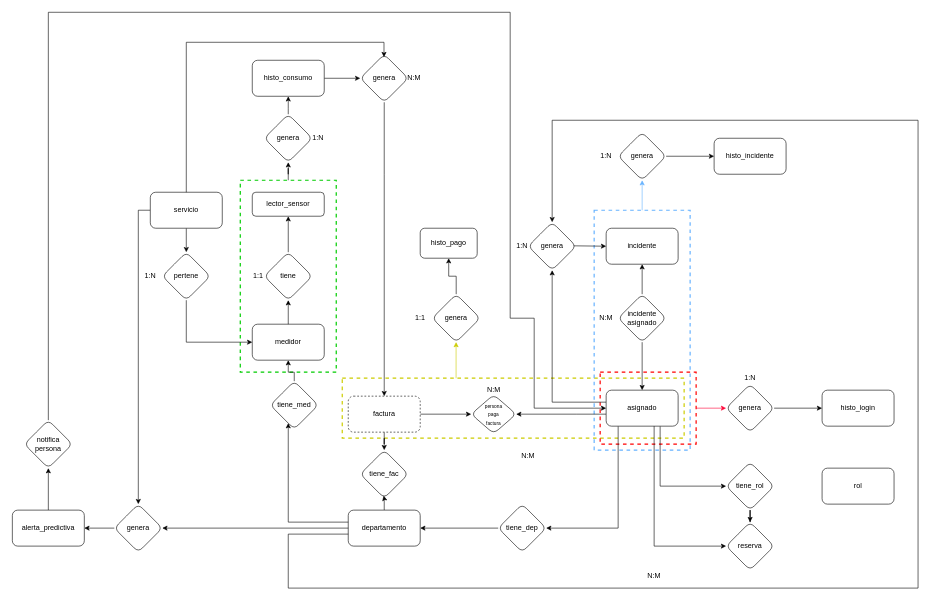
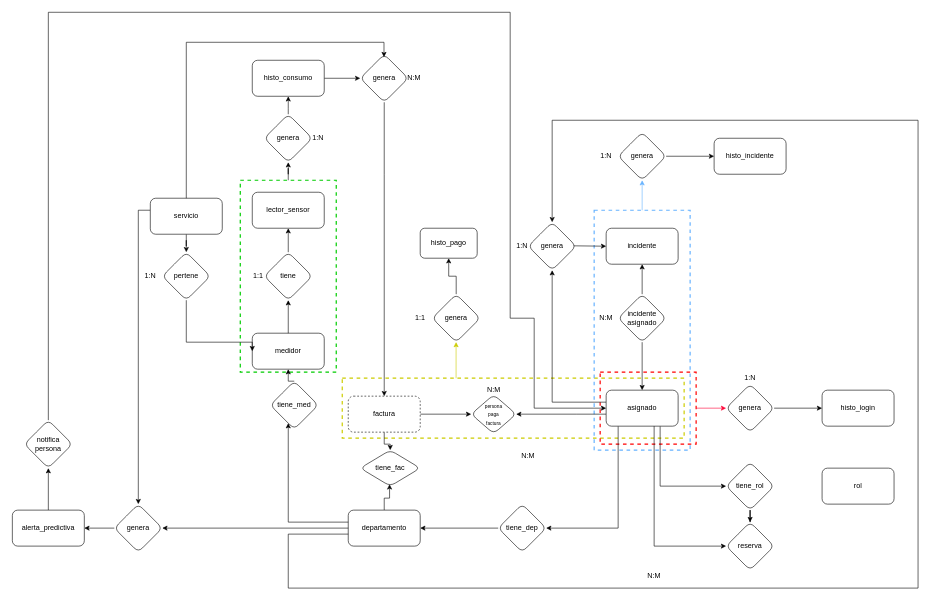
  <mxCell id="0" />
  <mxCell id="1" parent="0" />
  <mxCell id="2" value="" style="rounded=0;whiteSpace=wrap;html=1;fillColor=none;strokeColor=light-dark(#00CC00,#EDEDED);dashed=1;strokeWidth=2;" parent="1" vertex="1"><mxGeometry x="400" y="300" width="160" height="320" as="geometry" /></mxCell>
  <mxCell id="3" value="" style="rounded=0;whiteSpace=wrap;html=1;fillColor=none;strokeColor=#CCCC00;dashed=1;strokeWidth=2;" parent="1" vertex="1"><mxGeometry x="570" y="630" width="570" height="100" as="geometry" /></mxCell>
  <mxCell id="4" style="edgeStyle=orthogonalEdgeStyle;rounded=0;orthogonalLoop=1;jettySize=auto;html=1;" parent="1" source="2" target="50" edge="1"><mxGeometry relative="1" as="geometry" /></mxCell>
  <mxCell id="5" value="" style="rounded=0;whiteSpace=wrap;html=1;fillColor=none;strokeColor=light-dark(#66B2FF,#EDEDED);dashed=1;strokeWidth=2;" parent="1" vertex="1"><mxGeometry x="990" y="350" width="160" height="400" as="geometry" /></mxCell>
  <mxCell id="6" value="" style="rounded=0;whiteSpace=wrap;html=1;fillColor=none;strokeColor=light-dark(#ff0000, #ededed);strokeWidth=2;dashed=1;" parent="1" vertex="1"><mxGeometry x="1000" y="620" width="160" height="120" as="geometry" /></mxCell>
  <mxCell id="7" value="" style="edgeStyle=orthogonalEdgeStyle;rounded=0;orthogonalLoop=1;jettySize=auto;html=1;" parent="1" source="11" target="13" edge="1"><mxGeometry relative="1" as="geometry"><Array as="points"><mxPoint x="1100" y="810" /></Array></mxGeometry></mxCell>
  <mxCell id="8" value="" style="edgeStyle=orthogonalEdgeStyle;rounded=0;orthogonalLoop=1;jettySize=auto;html=1;" parent="1" source="11" target="16" edge="1"><mxGeometry relative="1" as="geometry"><Array as="points"><mxPoint x="1030" y="880" /></Array></mxGeometry></mxCell>
  <mxCell id="9" value="" style="edgeStyle=orthogonalEdgeStyle;rounded=0;orthogonalLoop=1;jettySize=auto;html=1;" parent="1" source="11" target="28" edge="1"><mxGeometry relative="1" as="geometry"><Array as="points"><mxPoint x="920" y="670" /></Array></mxGeometry></mxCell>
  <mxCell id="10" style="edgeStyle=orthogonalEdgeStyle;rounded=0;orthogonalLoop=1;jettySize=auto;html=1;" parent="1" source="11" target="58" edge="1"><mxGeometry relative="1" as="geometry"><Array as="points"><mxPoint x="960" y="690" /><mxPoint x="960" y="690" /></Array></mxGeometry></mxCell>
  <mxCell id="11" value="asignado" style="rounded=1;whiteSpace=wrap;html=1;" parent="1" vertex="1"><mxGeometry x="1010" y="650" width="120" height="60" as="geometry" /></mxCell>
  <mxCell id="12" value="" style="edgeStyle=orthogonalEdgeStyle;rounded=0;orthogonalLoop=1;jettySize=auto;html=1;" parent="1" source="13" target="31" edge="1"><mxGeometry relative="1" as="geometry" /></mxCell>
  <mxCell id="13" value="tiene_rol" style="rhombus;whiteSpace=wrap;html=1;rounded=1;" parent="1" vertex="1"><mxGeometry x="1210" y="770" width="80" height="80" as="geometry" /></mxCell>
  <mxCell id="14" value="rol" style="whiteSpace=wrap;html=1;rounded=1;" parent="1" vertex="1"><mxGeometry x="1370" y="780" width="120" height="60" as="geometry" /></mxCell>
  <mxCell id="15" value="" style="edgeStyle=orthogonalEdgeStyle;rounded=0;orthogonalLoop=1;jettySize=auto;html=1;" parent="1" source="16" target="22" edge="1"><mxGeometry relative="1" as="geometry" /></mxCell>
  <mxCell id="16" value="tiene_dep" style="rhombus;whiteSpace=wrap;html=1;rounded=1;" parent="1" vertex="1"><mxGeometry x="830" y="840" width="80" height="80" as="geometry" /></mxCell>
  <mxCell id="17" style="edgeStyle=orthogonalEdgeStyle;rounded=0;orthogonalLoop=1;jettySize=auto;html=1;strokeColor=#FF0336;" parent="1" source="6" target="19" edge="1"><mxGeometry relative="1" as="geometry" /></mxCell>
  <mxCell id="18" value="" style="edgeStyle=orthogonalEdgeStyle;rounded=0;orthogonalLoop=1;jettySize=auto;html=1;" parent="1" source="19" target="20" edge="1"><mxGeometry relative="1" as="geometry" /></mxCell>
  <mxCell id="19" value="genera" style="rhombus;whiteSpace=wrap;html=1;rounded=1;" parent="1" vertex="1"><mxGeometry x="1210" y="640" width="80" height="80" as="geometry" /></mxCell>
  <mxCell id="20" value="histo_login" style="whiteSpace=wrap;html=1;rounded=1;" parent="1" vertex="1"><mxGeometry x="1370" y="650" width="120" height="60" as="geometry" /></mxCell>
  <mxCell id="21" style="edgeStyle=orthogonalEdgeStyle;rounded=0;orthogonalLoop=1;jettySize=auto;html=1;entryX=0.489;entryY=0.949;entryDx=0;entryDy=0;entryPerimeter=0;" parent="1" source="22" target="76" edge="1"><mxGeometry relative="1" as="geometry"><mxPoint x="560" y="780" as="targetPoint" /></mxGeometry></mxCell>
  <mxCell id="22" value="departamento" style="whiteSpace=wrap;html=1;rounded=1;" parent="1" vertex="1"><mxGeometry x="580" y="850" width="120" height="60" as="geometry" /></mxCell>
  <mxCell id="23" value="incidente" style="whiteSpace=wrap;html=1;rounded=1;" parent="1" vertex="1"><mxGeometry x="1010" y="380" width="120" height="60" as="geometry" /></mxCell>
  <mxCell id="24" style="edgeStyle=orthogonalEdgeStyle;rounded=0;orthogonalLoop=1;jettySize=auto;html=1;entryX=0.5;entryY=0;entryDx=0;entryDy=0;" parent="1" source="26" target="11" edge="1"><mxGeometry relative="1" as="geometry"><Array as="points"><mxPoint x="1070" y="530" /></Array></mxGeometry></mxCell>
  <mxCell id="25" style="edgeStyle=orthogonalEdgeStyle;rounded=0;orthogonalLoop=1;jettySize=auto;html=1;" parent="1" source="26" target="23" edge="1"><mxGeometry relative="1" as="geometry" /></mxCell>
  <mxCell id="26" value="incidente&lt;br&gt;asignado" style="rhombus;whiteSpace=wrap;html=1;rounded=1;" parent="1" vertex="1"><mxGeometry x="1030" y="490" width="80" height="80" as="geometry" /></mxCell>
  <mxCell id="27" style="edgeStyle=orthogonalEdgeStyle;rounded=0;orthogonalLoop=1;jettySize=auto;html=1;entryX=0;entryY=0.5;entryDx=0;entryDy=0;exitX=0.942;exitY=0.492;exitDx=0;exitDy=0;exitPerimeter=0;" parent="1" source="28" target="23" edge="1"><mxGeometry relative="1" as="geometry"><Array as="points"><mxPoint x="960" y="409" /><mxPoint x="1010" y="410" /></Array></mxGeometry></mxCell>
  <mxCell id="28" value="genera" style="rhombus;whiteSpace=wrap;html=1;rounded=1;" parent="1" vertex="1"><mxGeometry x="880" y="370" width="80" height="80" as="geometry" /></mxCell>
  <mxCell id="29" style="edgeStyle=orthogonalEdgeStyle;rounded=0;orthogonalLoop=1;jettySize=auto;html=1;" parent="1" source="22" target="28" edge="1"><mxGeometry relative="1" as="geometry"><Array as="points"><mxPoint x="480" y="890" /><mxPoint x="480" y="980" /><mxPoint x="1530" y="980" /><mxPoint x="1530" y="200" /><mxPoint x="920" y="200" /></Array></mxGeometry></mxCell>
  <mxCell id="30" style="edgeStyle=orthogonalEdgeStyle;rounded=0;orthogonalLoop=1;jettySize=auto;html=1;endArrow=none;endFill=0;startArrow=classic;startFill=1;" parent="1" source="31" target="11" edge="1"><mxGeometry relative="1" as="geometry"><Array as="points"><mxPoint x="1090" y="910" /></Array></mxGeometry></mxCell>
  <mxCell id="31" value="reserva" style="rhombus;whiteSpace=wrap;html=1;rounded=1;" parent="1" vertex="1"><mxGeometry x="1210" y="870" width="80" height="80" as="geometry" /></mxCell>
  <mxCell id="32" style="edgeStyle=orthogonalEdgeStyle;rounded=0;orthogonalLoop=1;jettySize=auto;html=1;strokeColor=#66B2FF;" parent="1" source="5" target="34" edge="1"><mxGeometry relative="1" as="geometry" /></mxCell>
  <mxCell id="33" value="" style="edgeStyle=orthogonalEdgeStyle;rounded=0;orthogonalLoop=1;jettySize=auto;html=1;" parent="1" source="34" target="35" edge="1"><mxGeometry relative="1" as="geometry" /></mxCell>
  <mxCell id="34" value="genera" style="rhombus;whiteSpace=wrap;html=1;rounded=1;" parent="1" vertex="1"><mxGeometry x="1030" y="220" width="80" height="80" as="geometry" /></mxCell>
  <mxCell id="35" value="histo_incidente" style="whiteSpace=wrap;html=1;rounded=1;" parent="1" vertex="1"><mxGeometry x="1190" y="230" width="120" height="60" as="geometry" /></mxCell>
  <mxCell id="36" value="" style="edgeStyle=orthogonalEdgeStyle;rounded=0;orthogonalLoop=1;jettySize=auto;html=1;startArrow=classic;startFill=1;endArrow=none;endFill=0;" parent="1" source="37" target="39" edge="1"><mxGeometry relative="1" as="geometry" /></mxCell>
- <mxCell id="37" value="medidor" style="whiteSpace=wrap;html=1;rounded=1;" parent="1" vertex="1"><mxGeometry x="420" y="540" width="120" height="60" as="geometry" /></mxCell>
+ <mxCell id="37" value="medidor" style="whiteSpace=wrap;html=1;rounded=1;" parent="1" vertex="1"><mxGeometry x="420" y="555" width="120" height="60" as="geometry" /></mxCell>
  <mxCell id="38" style="edgeStyle=orthogonalEdgeStyle;rounded=0;orthogonalLoop=1;jettySize=auto;html=1;startArrow=classic;startFill=1;endArrow=none;endFill=0;" parent="1" source="39" edge="1"><mxGeometry relative="1" as="geometry"><Array as="points"><mxPoint x="480" y="870" /><mxPoint x="580" y="870" /></Array><mxPoint x="580" y="870" as="targetPoint" /></mxGeometry></mxCell>
  <mxCell id="39" value="tiene_med" style="rhombus;whiteSpace=wrap;html=1;rounded=1;" parent="1" vertex="1"><mxGeometry x="450" y="635" width="80" height="80" as="geometry" /></mxCell>
  <mxCell id="40" value="" style="edgeStyle=orthogonalEdgeStyle;rounded=0;orthogonalLoop=1;jettySize=auto;html=1;startArrow=classic;startFill=1;endArrow=none;endFill=0;" parent="1" source="41" target="43" edge="1"><mxGeometry relative="1" as="geometry" /></mxCell>
- <mxCell id="41" value="lector_sensor" style="rounded=1;whiteSpace=wrap;html=1;" parent="1" vertex="1"><mxGeometry x="420" y="320" width="120" height="40" as="geometry" /></mxCell>
+ <mxCell id="41" value="lector_sensor" style="rounded=1;whiteSpace=wrap;html=1;" parent="1" vertex="1"><mxGeometry x="420" y="320" width="120" height="60" as="geometry" /></mxCell>
  <mxCell id="42" value="" style="edgeStyle=orthogonalEdgeStyle;rounded=0;orthogonalLoop=1;jettySize=auto;html=1;startArrow=classic;startFill=1;endArrow=none;endFill=0;" parent="1" source="43" target="37" edge="1"><mxGeometry relative="1" as="geometry" /></mxCell>
  <mxCell id="43" value="tiene" style="rhombus;whiteSpace=wrap;html=1;rounded=1;" parent="1" vertex="1"><mxGeometry x="440" y="420" width="80" height="80" as="geometry" /></mxCell>
  <mxCell id="44" style="edgeStyle=orthogonalEdgeStyle;rounded=0;orthogonalLoop=1;jettySize=auto;html=1;" parent="1" source="46" target="48" edge="1"><mxGeometry relative="1" as="geometry" /></mxCell>
  <mxCell id="45" style="edgeStyle=orthogonalEdgeStyle;rounded=0;orthogonalLoop=1;jettySize=auto;html=1;entryX=0.5;entryY=0;entryDx=0;entryDy=0;" parent="1" source="46" target="81" edge="1"><mxGeometry relative="1" as="geometry"><Array as="points"><mxPoint x="230" y="350" /><mxPoint x="230" y="840" /></Array></mxGeometry></mxCell>
- <mxCell id="46" value="servicio" style="rounded=1;whiteSpace=wrap;html=1;" parent="1" vertex="1"><mxGeometry x="250" y="320" width="120" height="60" as="geometry" /></mxCell>
+ <mxCell id="46" value="servicio" style="rounded=1;whiteSpace=wrap;html=1;" parent="1" vertex="1"><mxGeometry x="250" y="330" width="120" height="60" as="geometry" /></mxCell>
  <mxCell id="47" style="edgeStyle=orthogonalEdgeStyle;rounded=0;orthogonalLoop=1;jettySize=auto;html=1;entryX=0;entryY=0.5;entryDx=0;entryDy=0;" parent="1" source="48" target="37" edge="1"><mxGeometry relative="1" as="geometry"><mxPoint x="330" y="590" as="targetPoint" /><Array as="points"><mxPoint x="310" y="570" /></Array></mxGeometry></mxCell>
  <mxCell id="48" value="pertene" style="rhombus;whiteSpace=wrap;html=1;rounded=1;" parent="1" vertex="1"><mxGeometry x="270" y="420" width="80" height="80" as="geometry" /></mxCell>
  <mxCell id="49" value="" style="edgeStyle=orthogonalEdgeStyle;rounded=0;orthogonalLoop=1;jettySize=auto;html=1;exitX=0.5;exitY=0;exitDx=0;exitDy=0;" parent="1" source="50" target="52" edge="1"><mxGeometry relative="1" as="geometry"><Array as="points"><mxPoint x="480" y="180" /><mxPoint x="480" y="180" /></Array></mxGeometry></mxCell>
  <mxCell id="50" value="genera" style="rhombus;whiteSpace=wrap;html=1;rounded=1;" parent="1" vertex="1"><mxGeometry x="440" y="190" width="80" height="80" as="geometry" /></mxCell>
  <mxCell id="51" style="edgeStyle=orthogonalEdgeStyle;rounded=0;orthogonalLoop=1;jettySize=auto;html=1;" parent="1" source="52" target="54" edge="1"><mxGeometry relative="1" as="geometry" /></mxCell>
  <mxCell id="52" value="histo_consumo" style="whiteSpace=wrap;html=1;rounded=1;" parent="1" vertex="1"><mxGeometry x="420" y="100" width="120" height="60" as="geometry" /></mxCell>
  <mxCell id="53" style="edgeStyle=orthogonalEdgeStyle;rounded=0;orthogonalLoop=1;jettySize=auto;html=1;" parent="1" source="54" target="57" edge="1"><mxGeometry relative="1" as="geometry"><Array as="points"><mxPoint x="640" y="290" /><mxPoint x="640" y="290" /></Array></mxGeometry></mxCell>
  <mxCell id="54" value="genera" style="rhombus;whiteSpace=wrap;html=1;rounded=1;" parent="1" vertex="1"><mxGeometry x="600" y="90" width="80" height="80" as="geometry" /></mxCell>
  <mxCell id="55" value="" style="edgeStyle=orthogonalEdgeStyle;rounded=0;orthogonalLoop=1;jettySize=auto;html=1;" parent="1" source="57" target="58" edge="1"><mxGeometry relative="1" as="geometry" /></mxCell>
  <mxCell id="56" style="edgeStyle=orthogonalEdgeStyle;rounded=0;orthogonalLoop=1;jettySize=auto;html=1;" parent="1" source="57" target="76" edge="1"><mxGeometry relative="1" as="geometry" /></mxCell>
  <mxCell id="57" value="factura" style="whiteSpace=wrap;html=1;rounded=1;dashed=1;" parent="1" vertex="1"><mxGeometry x="580" y="660" width="120" height="60" as="geometry" /></mxCell>
  <mxCell id="58" value="&lt;font style=&quot;font-size: 8px;&quot;&gt;persona&lt;/font&gt;&lt;div&gt;&lt;font style=&quot;font-size: 8px;&quot;&gt;paga&lt;/font&gt;&lt;/div&gt;&lt;div&gt;&lt;font style=&quot;font-size: 8px;&quot;&gt;factura&lt;/font&gt;&lt;/div&gt;" style="rhombus;whiteSpace=wrap;html=1;rounded=1;" parent="1" vertex="1"><mxGeometry x="785" y="657.5" width="75" height="65" as="geometry" /></mxCell>
  <mxCell id="59" style="edgeStyle=orthogonalEdgeStyle;rounded=0;orthogonalLoop=1;jettySize=auto;html=1;entryX=0.495;entryY=0.058;entryDx=0;entryDy=0;entryPerimeter=0;" parent="1" source="46" target="54" edge="1"><mxGeometry relative="1" as="geometry"><Array as="points"><mxPoint x="310" y="70" /><mxPoint x="640" y="70" /></Array></mxGeometry></mxCell>
  <mxCell id="60" style="edgeStyle=orthogonalEdgeStyle;rounded=0;orthogonalLoop=1;jettySize=auto;html=1;exitX=0.333;exitY=0.001;exitDx=0;exitDy=0;exitPerimeter=0;strokeColor=#CCCC00;" parent="1" source="3" target="62" edge="1"><mxGeometry relative="1" as="geometry"><Array as="points"><mxPoint x="760" y="629" /><mxPoint x="760" y="629" /></Array></mxGeometry></mxCell>
  <mxCell id="61" value="" style="edgeStyle=orthogonalEdgeStyle;rounded=0;orthogonalLoop=1;jettySize=auto;html=1;" parent="1" source="62" target="63" edge="1"><mxGeometry relative="1" as="geometry" /></mxCell>
  <mxCell id="62" value="genera" style="rhombus;whiteSpace=wrap;html=1;rounded=1;" parent="1" vertex="1"><mxGeometry x="720" y="490" width="80" height="80" as="geometry" /></mxCell>
  <mxCell id="63" value="histo_pago" style="whiteSpace=wrap;html=1;rounded=1;" parent="1" vertex="1"><mxGeometry x="700" y="380" width="95" height="50" as="geometry" /></mxCell>
  <mxCell id="64" value="1:N" style="text;html=1;align=center;verticalAlign=middle;whiteSpace=wrap;rounded=0;" parent="1" vertex="1"><mxGeometry x="1230" y="620" width="40" height="20" as="geometry" /></mxCell>
  <mxCell id="65" value="N:M" style="text;html=1;align=center;verticalAlign=middle;whiteSpace=wrap;rounded=0;" parent="1" vertex="1"><mxGeometry x="1070" y="950" width="40" height="20" as="geometry" /></mxCell>
  <mxCell id="66" value="N:M" style="text;html=1;align=center;verticalAlign=middle;whiteSpace=wrap;rounded=0;" parent="1" vertex="1"><mxGeometry x="860" y="750" width="40" height="20" as="geometry" /></mxCell>
  <mxCell id="67" value="N:M" style="text;html=1;align=center;verticalAlign=middle;whiteSpace=wrap;rounded=0;" parent="1" vertex="1"><mxGeometry x="990" y="520" width="40" height="20" as="geometry" /></mxCell>
  <mxCell id="68" value="N:M" style="text;html=1;align=center;verticalAlign=middle;whiteSpace=wrap;rounded=0;" parent="1" vertex="1"><mxGeometry x="802.5" y="640" width="40" height="20" as="geometry" /></mxCell>
  <mxCell id="69" value="1:1" style="text;html=1;align=center;verticalAlign=middle;whiteSpace=wrap;rounded=0;" parent="1" vertex="1"><mxGeometry x="680" y="520" width="40" height="20" as="geometry" /></mxCell>
  <mxCell id="70" value="1:N" style="text;html=1;align=center;verticalAlign=middle;whiteSpace=wrap;rounded=0;" parent="1" vertex="1"><mxGeometry x="850" y="400" width="40" height="20" as="geometry" /></mxCell>
  <mxCell id="71" value="1:N" style="text;html=1;align=center;verticalAlign=middle;whiteSpace=wrap;rounded=0;" parent="1" vertex="1"><mxGeometry x="990" y="250" width="40" height="20" as="geometry" /></mxCell>
  <mxCell id="72" value="N:M" style="text;html=1;align=center;verticalAlign=middle;whiteSpace=wrap;rounded=0;" parent="1" vertex="1"><mxGeometry x="670" y="120" width="40" height="20" as="geometry" /></mxCell>
  <mxCell id="73" value="1:N" style="text;html=1;align=center;verticalAlign=middle;whiteSpace=wrap;rounded=0;" parent="1" vertex="1"><mxGeometry x="510" y="220" width="40" height="20" as="geometry" /></mxCell>
  <mxCell id="74" value="1:N" style="text;html=1;align=center;verticalAlign=middle;whiteSpace=wrap;rounded=0;" parent="1" vertex="1"><mxGeometry x="230" y="450" width="40" height="20" as="geometry" /></mxCell>
  <mxCell id="75" value="1:1" style="text;html=1;align=center;verticalAlign=middle;whiteSpace=wrap;rounded=0;" parent="1" vertex="1"><mxGeometry x="410" y="450" width="40" height="20" as="geometry" /></mxCell>
- <mxCell id="76" value="tiene_fac" style="rhombus;whiteSpace=wrap;html=1;rounded=1;" parent="1" vertex="1"><mxGeometry x="600" y="750" width="80" height="80" as="geometry" /></mxCell>
+ <mxCell id="76" value="tiene_fac" style="rhombus;whiteSpace=wrap;html=1;rounded=1;" parent="1" vertex="1"><mxGeometry x="600" y="750" width="100" height="60" as="geometry" /></mxCell>
  <mxCell id="77" value="" style="edgeStyle=orthogonalEdgeStyle;rounded=0;orthogonalLoop=1;jettySize=auto;html=1;" parent="1" source="78" target="83" edge="1"><mxGeometry relative="1" as="geometry" /></mxCell>
  <mxCell id="78" value="alerta_predictiva" style="rounded=1;whiteSpace=wrap;html=1;" parent="1" vertex="1"><mxGeometry x="20" y="850" width="120" height="60" as="geometry" /></mxCell>
  <mxCell id="79" style="edgeStyle=orthogonalEdgeStyle;rounded=0;orthogonalLoop=1;jettySize=auto;html=1;startArrow=classic;startFill=1;endArrow=none;endFill=0;" parent="1" source="81" target="22" edge="1"><mxGeometry relative="1" as="geometry" /></mxCell>
  <mxCell id="80" style="edgeStyle=orthogonalEdgeStyle;rounded=0;orthogonalLoop=1;jettySize=auto;html=1;entryX=1;entryY=0.5;entryDx=0;entryDy=0;" parent="1" source="81" target="78" edge="1"><mxGeometry relative="1" as="geometry" /></mxCell>
  <mxCell id="81" value="genera" style="rhombus;whiteSpace=wrap;html=1;rounded=1;" parent="1" vertex="1"><mxGeometry x="190" y="840" width="80" height="80" as="geometry" /></mxCell>
  <mxCell id="82" style="edgeStyle=orthogonalEdgeStyle;rounded=0;orthogonalLoop=1;jettySize=auto;html=1;" parent="1" source="83" target="11" edge="1"><mxGeometry relative="1" as="geometry"><Array as="points"><mxPoint x="80" y="20" /><mxPoint x="850" y="20" /><mxPoint x="850" y="530" /><mxPoint x="890" y="530" /><mxPoint x="890" y="680" /></Array></mxGeometry></mxCell>
  <mxCell id="83" value="notifica&lt;div&gt;persona&lt;/div&gt;" style="rhombus;whiteSpace=wrap;html=1;rounded=1;" parent="1" vertex="1"><mxGeometry x="40" y="700" width="80" height="80" as="geometry" /></mxCell>
